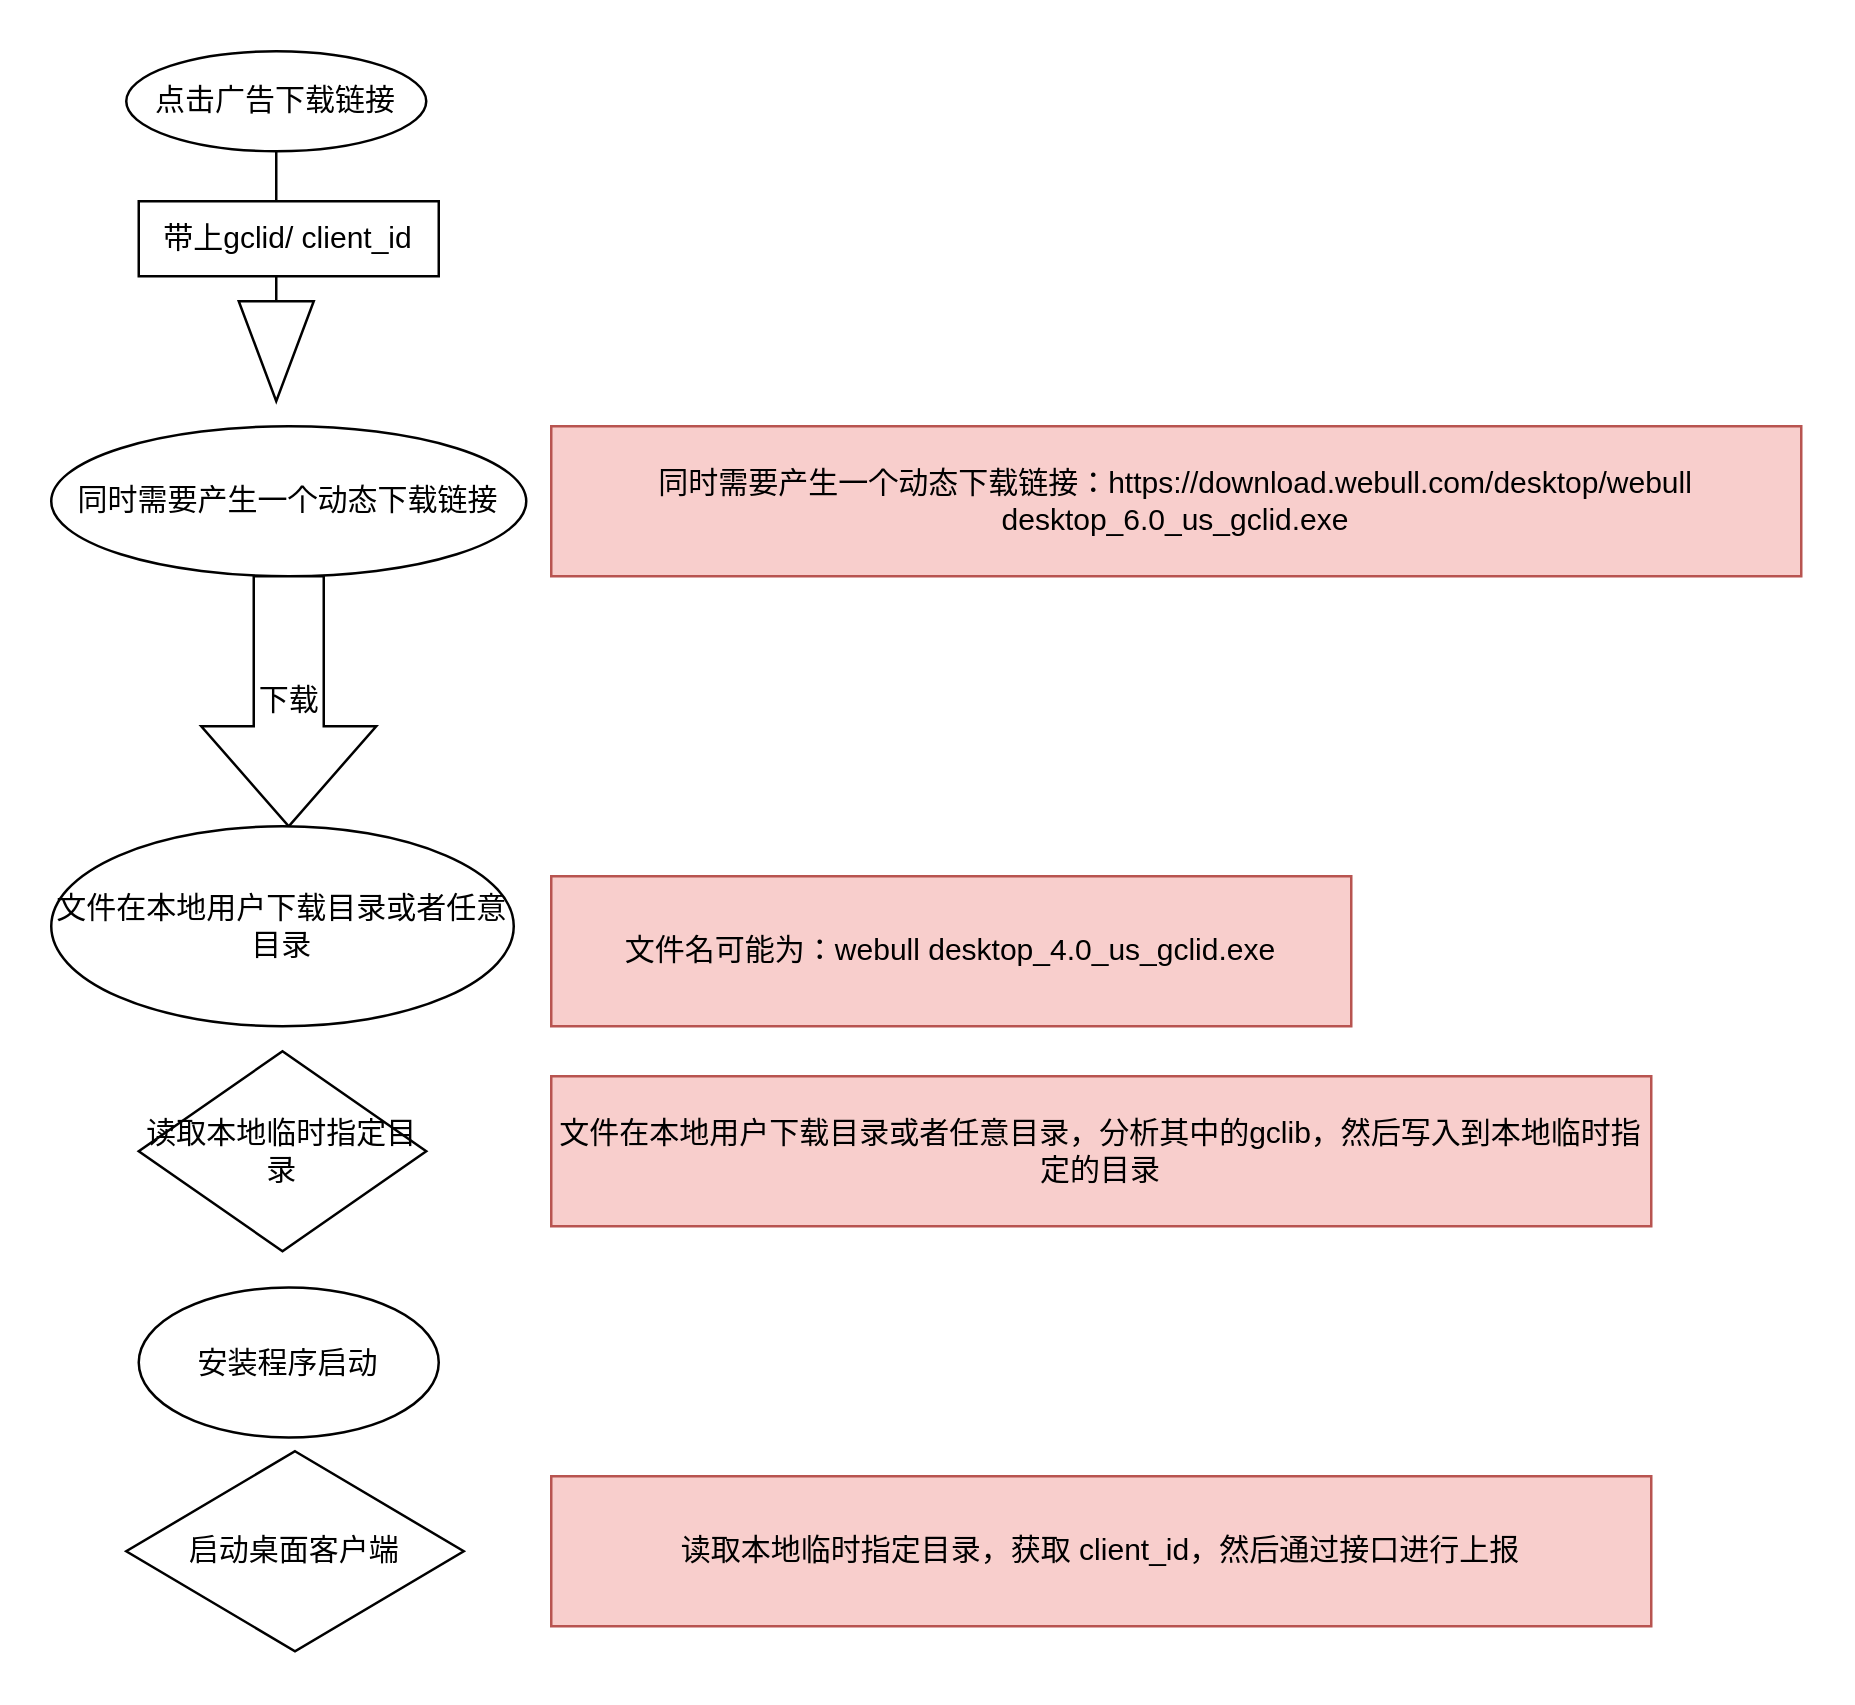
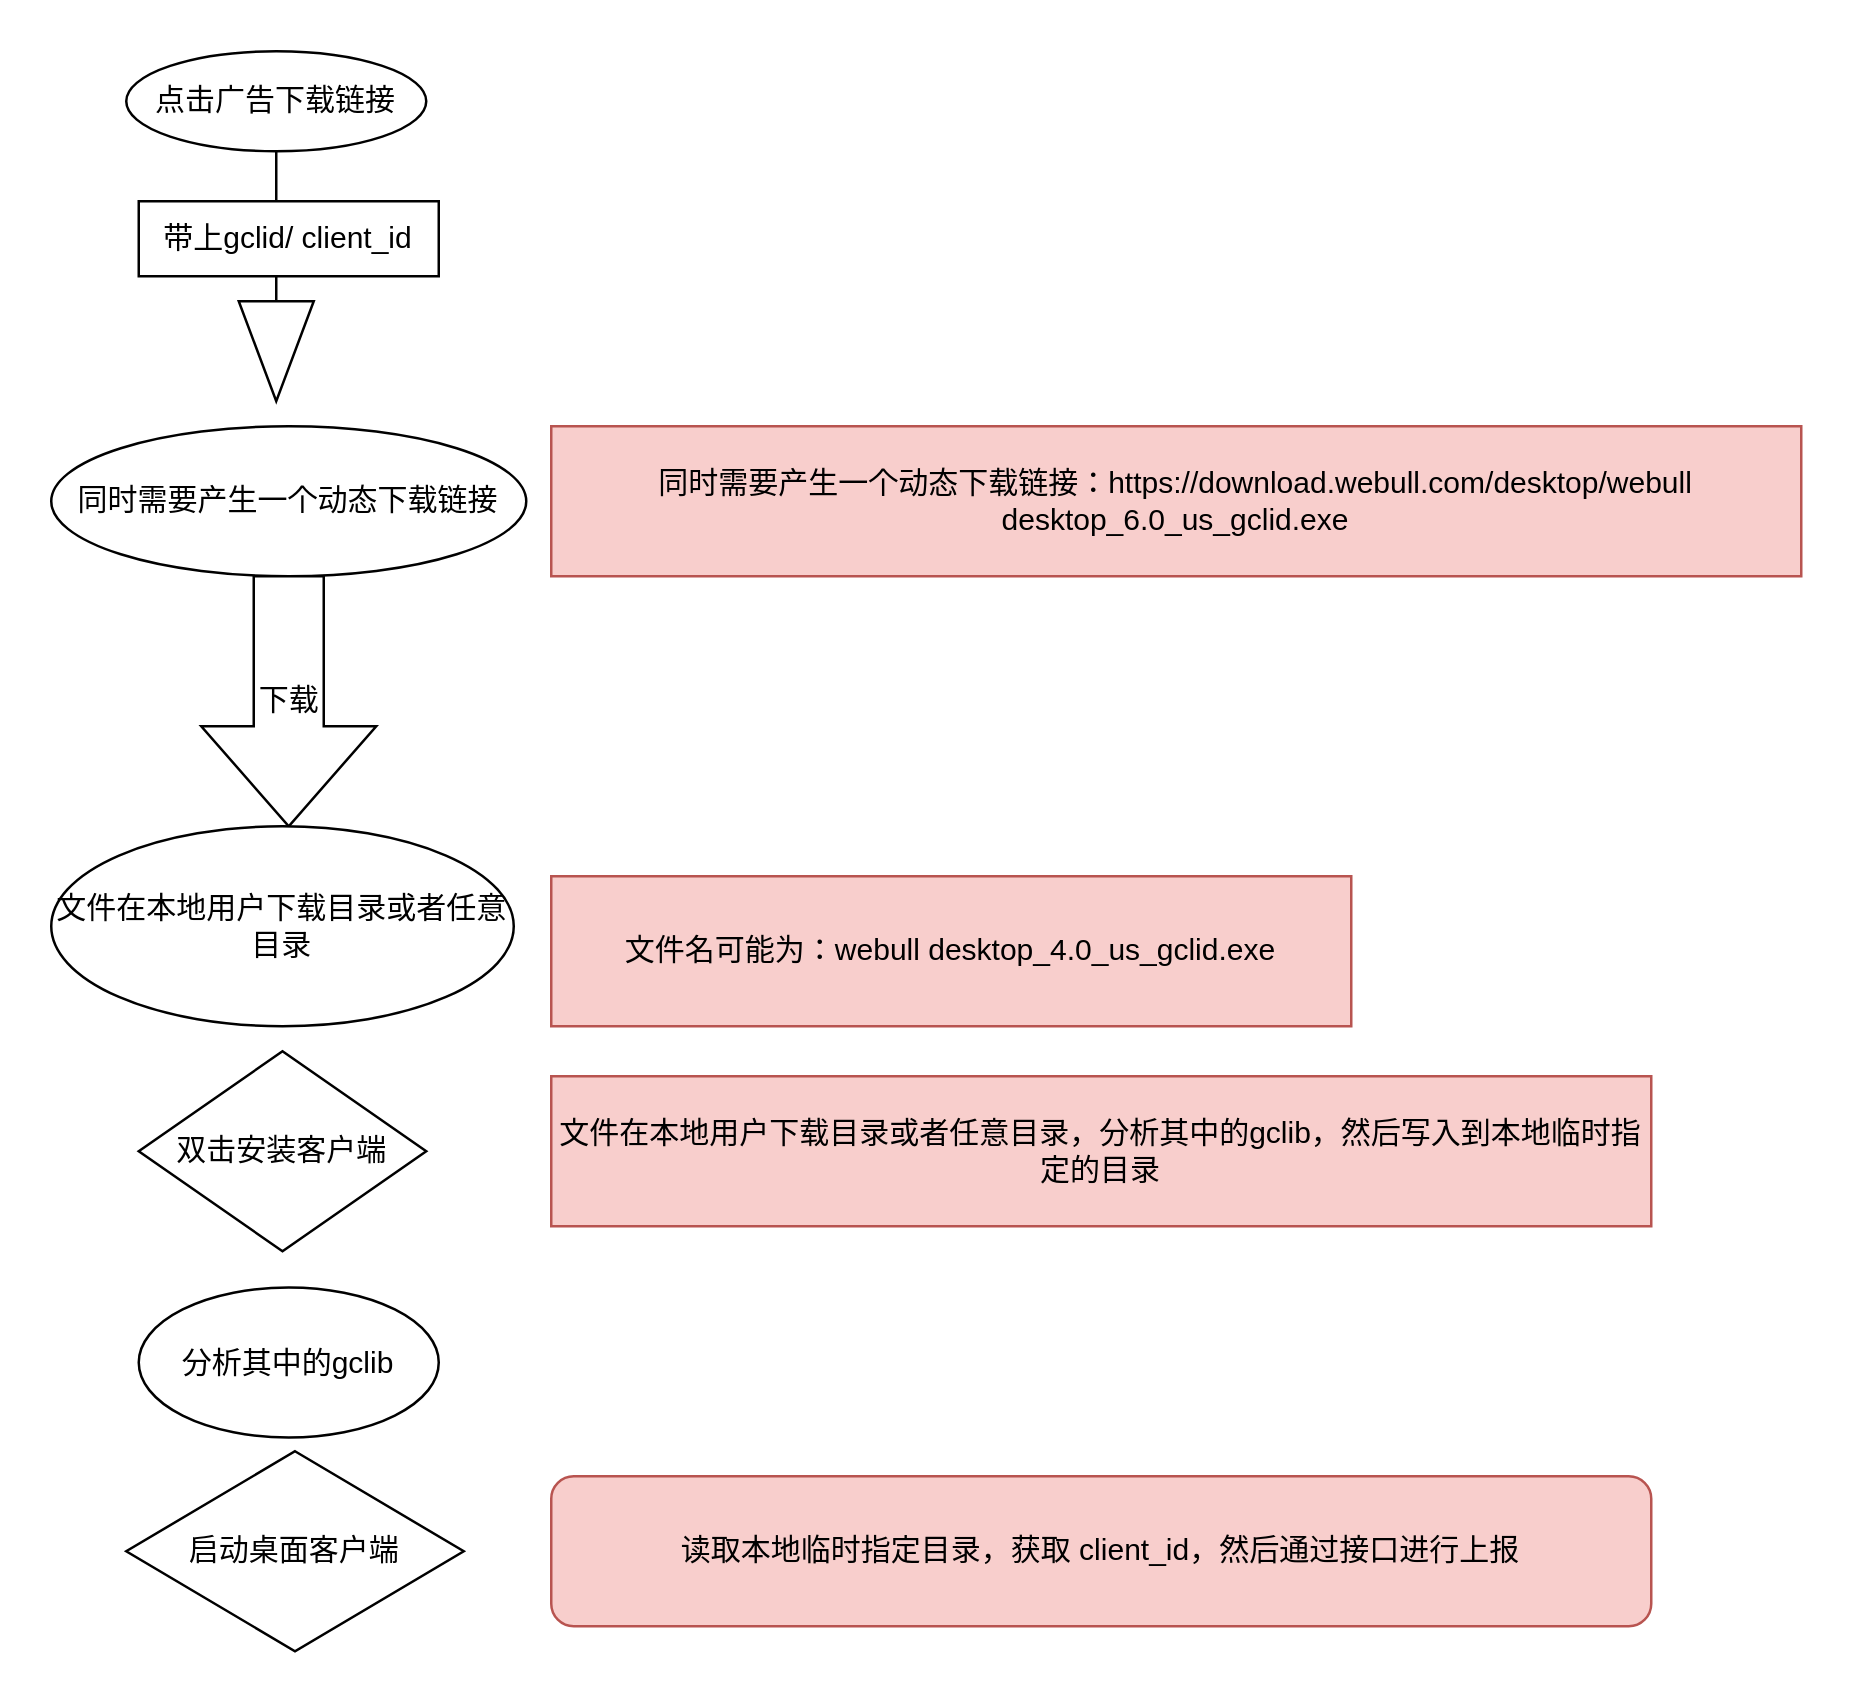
  <mxCell id="0" />
  <mxCell id="1" parent="0" />
  <mxCell id="2" value="点击广告下载链接" style="ellipse;whiteSpace=wrap;html=1;" vertex="1" parent="1"><mxGeometry x="50" y="20" width="120" height="40" as="geometry" /></mxCell>
  <mxCell id="3" value="" style="html=1;shadow=0;dashed=0;align=center;verticalAlign=middle;shape=mxgraph.arrows2.arrow;dy=1;dx=40;direction=south;notch=0;" vertex="1" parent="1"><mxGeometry x="95" y="60" width="30" height="100" as="geometry" /></mxCell>
  <mxCell id="4" value="同时需要产生一个动态下载链接" style="ellipse;whiteSpace=wrap;html=1;" vertex="1" parent="1"><mxGeometry x="20" y="170" width="190" height="60" as="geometry" /></mxCell>
  <mxCell id="5" value="带上gclid/&amp;nbsp;client_id" style="whiteSpace=wrap;html=1;" vertex="1" parent="1"><mxGeometry x="55" y="80" width="120" height="30" as="geometry" /></mxCell>
  <mxCell id="6" value="同时需要产生一个动态下载链接：https://download.webull.com/desktop/webull desktop_6.0_us_gclid.exe" style="whiteSpace=wrap;html=1;fillColor=#f8cecc;strokeColor=#b85450;" vertex="1" parent="1"><mxGeometry x="220" y="170" width="500" height="60" as="geometry" /></mxCell>
  <mxCell id="7" value="下载" style="html=1;shadow=0;dashed=0;align=center;verticalAlign=middle;shape=mxgraph.arrows2.arrow;dy=0.6;dx=40;direction=south;notch=0;" vertex="1" parent="1"><mxGeometry x="80" y="230" width="70" height="100" as="geometry" /></mxCell>
  <mxCell id="8" value="文件在本地用户下载目录或者任意目录" style="ellipse;whiteSpace=wrap;html=1;" vertex="1" parent="1"><mxGeometry x="20" y="330" width="185" height="80" as="geometry" /></mxCell>
  <mxCell id="9" value="文件名可能为：webull desktop_4.0_us_gclid.exe" style="whiteSpace=wrap;html=1;fillColor=#f8cecc;strokeColor=#b85450;" vertex="1" parent="1"><mxGeometry x="220" y="350" width="320" height="60" as="geometry" /></mxCell>
- <mxCell id="10" value="读取本地临时指定目录" style="rhombus;whiteSpace=wrap;html=1;shadow=0;dashed=0;" vertex="1" parent="1"><mxGeometry x="55" y="420" width="115" height="80" as="geometry" /></mxCell>
- <mxCell id="11" value="安装程序启动" style="ellipse;whiteSpace=wrap;html=1;" vertex="1" parent="1"><mxGeometry x="55" y="514.5" width="120" height="60" as="geometry" /></mxCell>
+ <mxCell id="10" value="双击安装客户端" style="rhombus;whiteSpace=wrap;html=1;shadow=0;dashed=0;" vertex="1" parent="1"><mxGeometry x="55" y="420" width="115" height="80" as="geometry" /></mxCell>
+ <mxCell id="11" value="分析其中的gclib" style="ellipse;whiteSpace=wrap;html=1;" vertex="1" parent="1"><mxGeometry x="55" y="514.5" width="120" height="60" as="geometry" /></mxCell>
  <mxCell id="12" value="文件在本地用户下载目录或者任意目录，分析其中的gclib，然后写入到本地临时指定的目录" style="whiteSpace=wrap;html=1;fillColor=#f8cecc;strokeColor=#b85450;" vertex="1" parent="1"><mxGeometry x="220" y="430" width="440" height="60" as="geometry" /></mxCell>
  <mxCell id="13" value="启动桌面客户端" style="rhombus;whiteSpace=wrap;html=1;" vertex="1" parent="1"><mxGeometry x="50" y="580" width="135" height="80" as="geometry" /></mxCell>
- <mxCell id="14" value="读取本地临时指定目录，获取&amp;nbsp;client_id，然后通过接口进行上报" style="whiteSpace=wrap;html=1;fillColor=#f8cecc;strokeColor=#b85450;" vertex="1" parent="1"><mxGeometry x="220" y="590" width="440" height="60" as="geometry" /></mxCell>
+ <mxCell id="14" value="读取本地临时指定目录，获取&amp;nbsp;client_id，然后通过接口进行上报" style="whiteSpace=wrap;html=1;fillColor=#f8cecc;strokeColor=#b85450;rounded=1;" vertex="1" parent="1"><mxGeometry x="220" y="590" width="440" height="60" as="geometry" /></mxCell>
